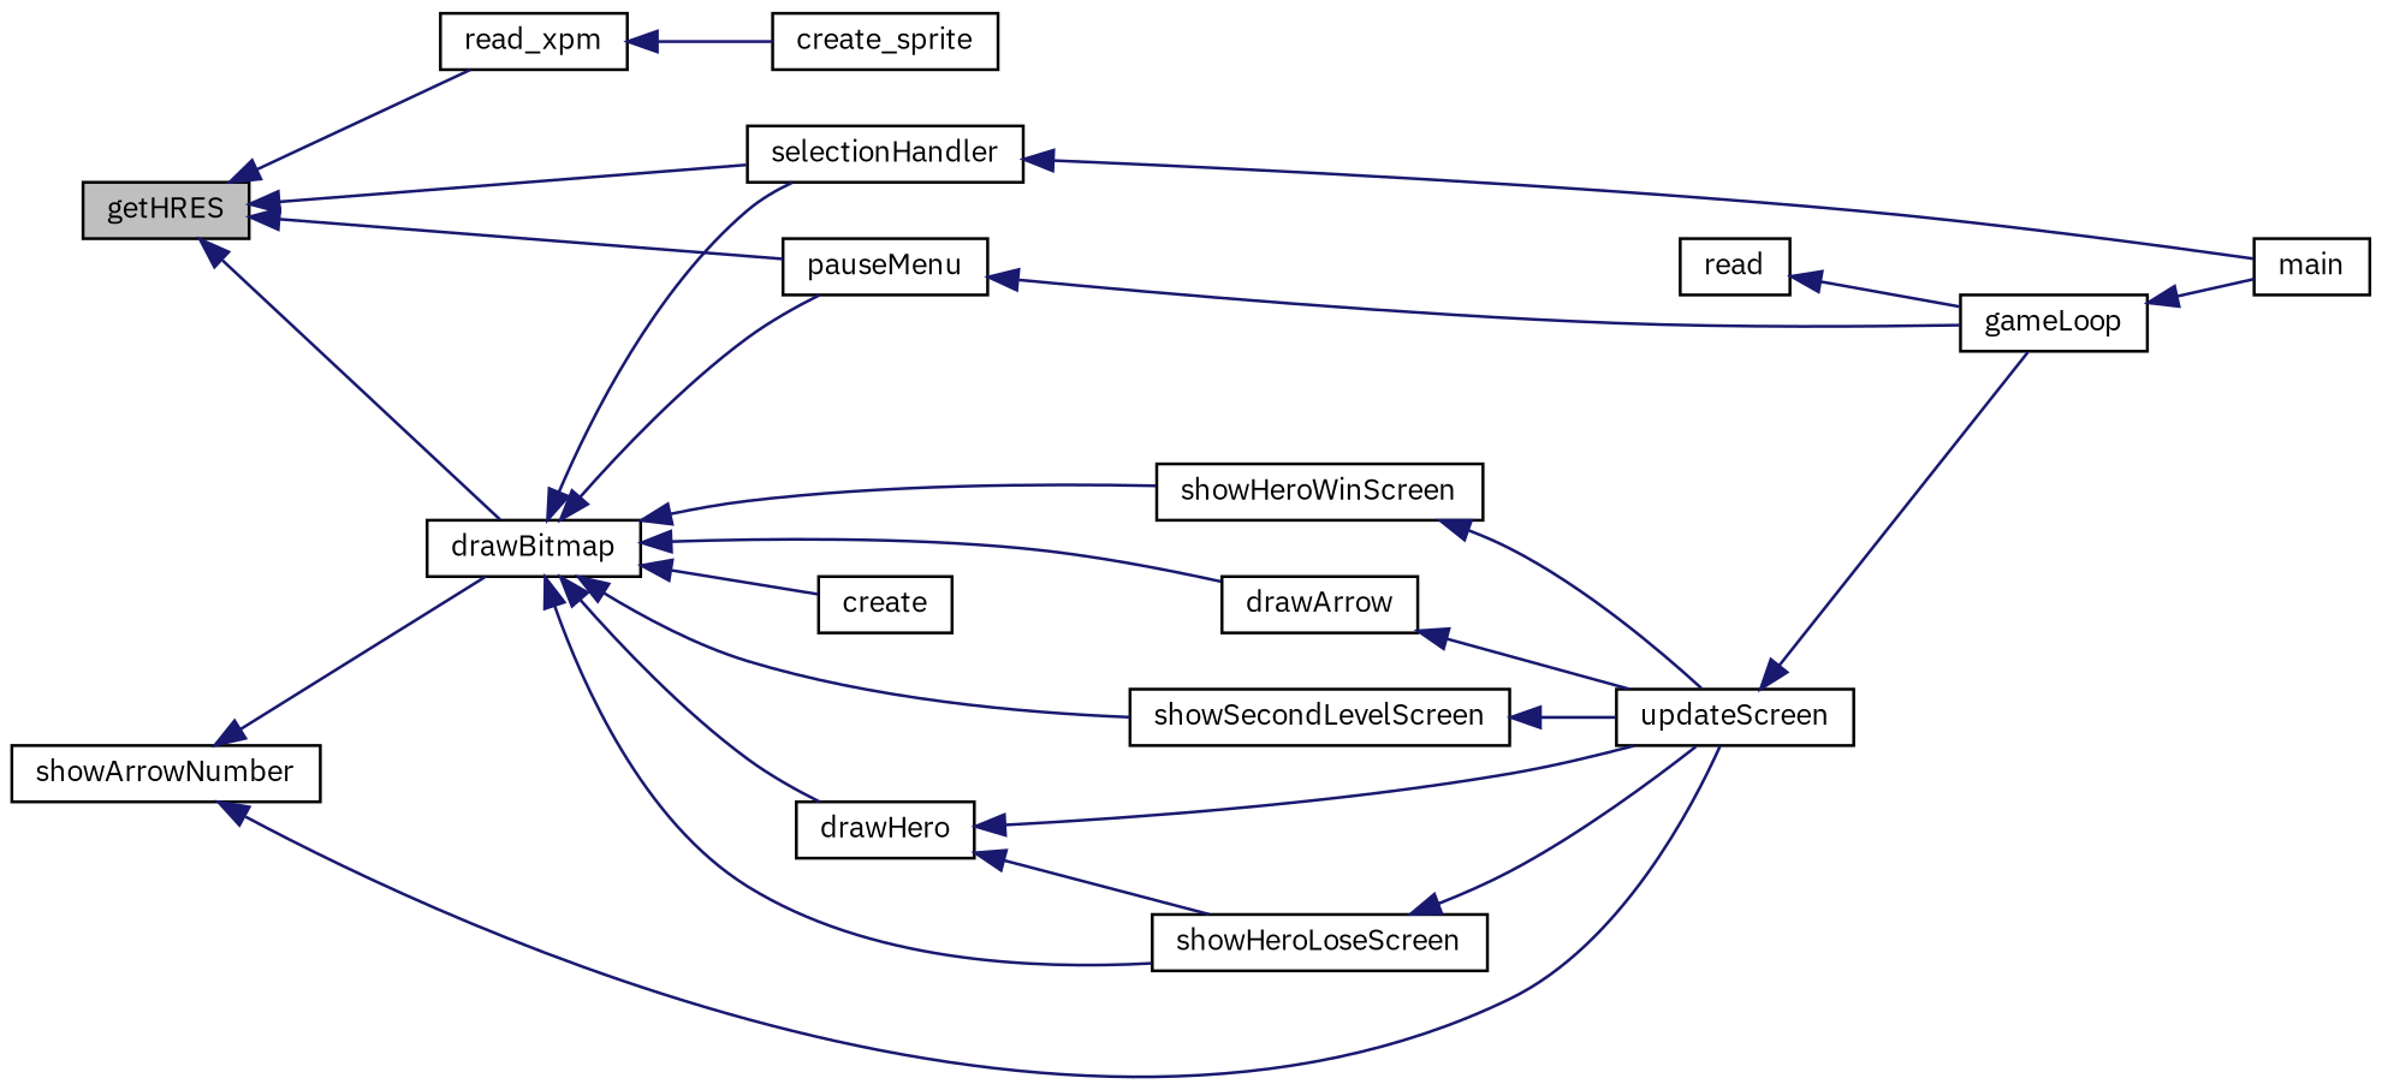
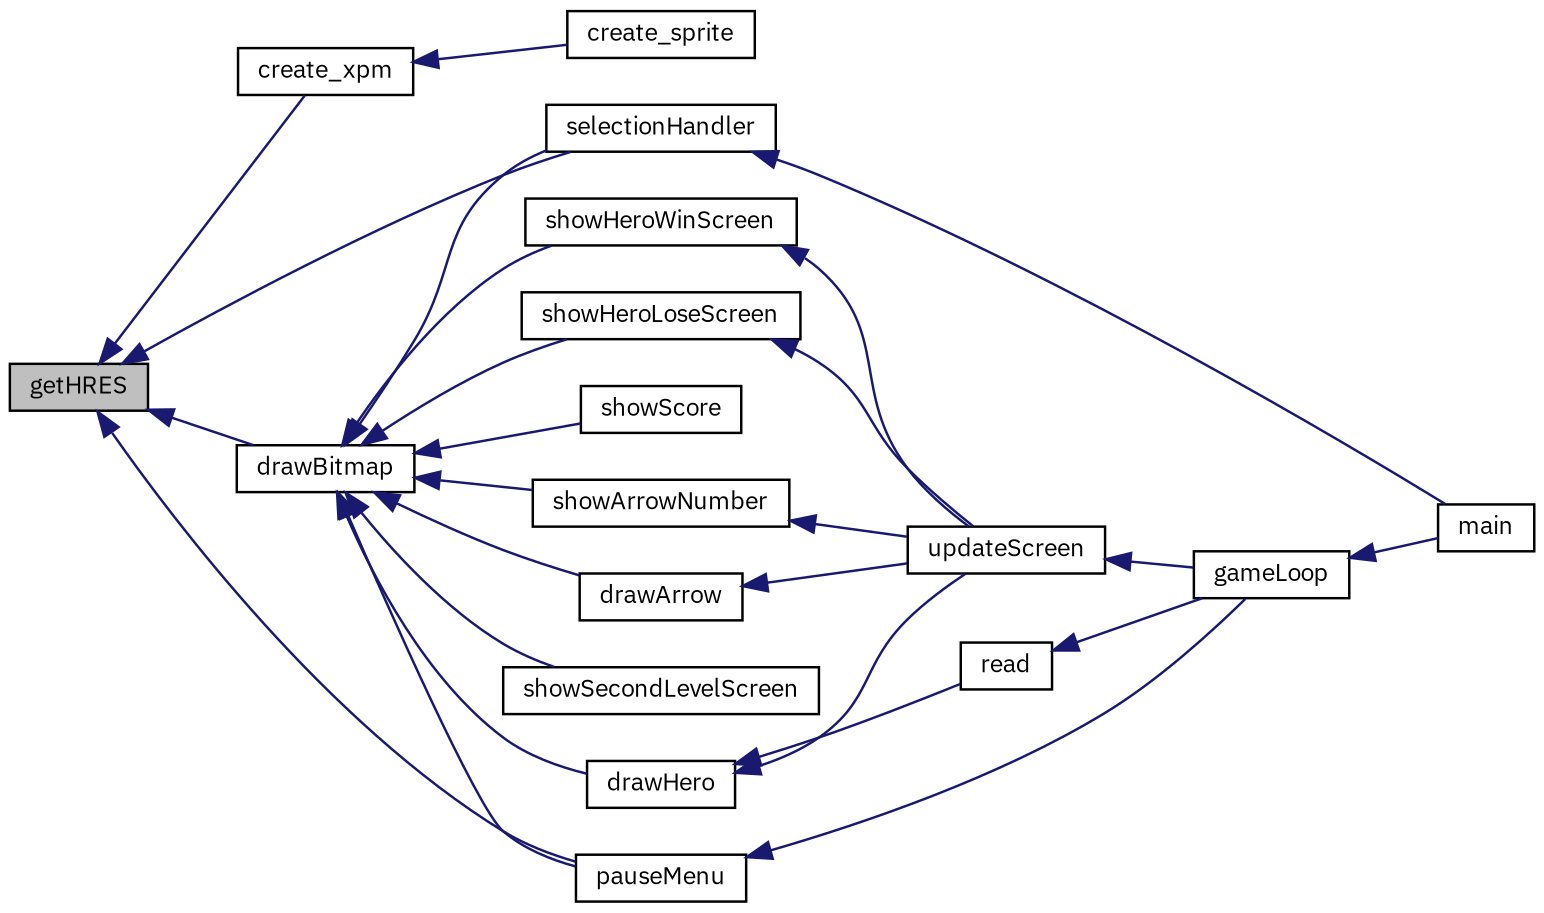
  digraph {
    fontname="IBM Plex Sans"
    rankdir=LR
    node [color=black fillcolor=white fontname="IBM Plex Sans" fontsize=10 shape=record style=filled]
    edge [color=midnightblue dir=back fontname="IBM Plex Sans" fontsize=10 labelfontname=Helvetica labelfontsize=10 style=solid]
    n1 [fillcolor=grey75 fontcolor=black height=0.2 label=getHRES width=0.4]
    n2 [height=0.2 label=selectionHandler width=0.4]
    n3 [height=0.2 label=pauseMenu width=0.4]
-   n4 [height=0.2 label=read_xpm width=0.4]
+   n4 [height=0.2 label=create_xpm width=0.4]
    n5 [height=0.2 label=drawBitmap width=0.4]
    n6 [height=0.2 label=main width=0.4]
    n7 [height=0.2 label=gameLoop width=0.4]
    n8 [height=0.2 label=create_sprite width=0.4]
    n9 [height=0.2 label=drawArrow width=0.4]
    n10 [height=0.2 label=showSecondLevelScreen width=0.4]
    n11 [height=0.2 label=showHeroWinScreen width=0.4]
    n12 [height=0.2 label=showHeroLoseScreen width=0.4]
    n13 [height=0.2 label=showArrowNumber width=0.4]
-   n14 [height=0.2 label=create width=0.4]
+   n14 [height=0.2 label=showScore width=0.4]
    n15 [height=0.2 label=drawHero width=0.4]
    n16 [height=0.2 label=updateScreen width=0.4]
    n17 [height=0.2 label=read width=0.4]
    n1 -> n2
    n1 -> n3
    n1 -> n4
    n1 -> n5
    n2 -> n6
    n3 -> n7
    n4 -> n8
    n5 -> n2
    n5 -> n3
    n5 -> n9
    n5 -> n10
    n5 -> n11
    n5 -> n12
-   n13 -> n5
+   n5 -> n13
    n5 -> n14
    n5 -> n15
    n7 -> n6
    n9 -> n16
-   n10 -> n16
    n11 -> n16
    n12 -> n16
    n13 -> n16
    n15 -> n16
-   n15 -> n12
+   n15 -> n17
    n16 -> n7
    n17 -> n7
  }
